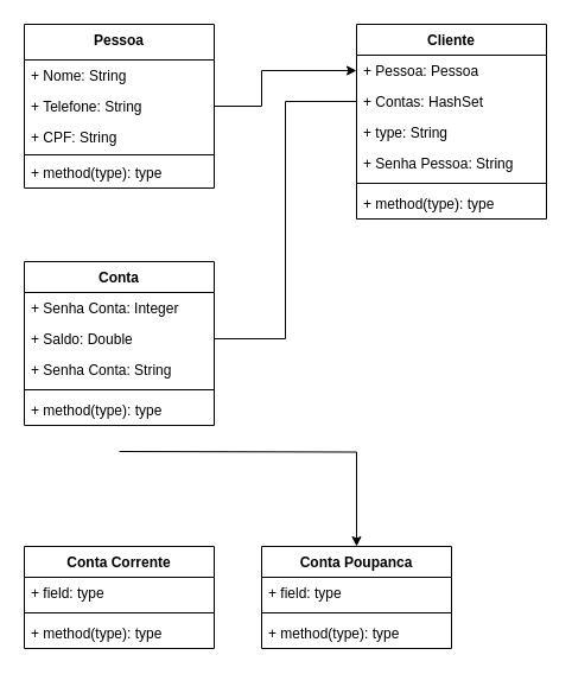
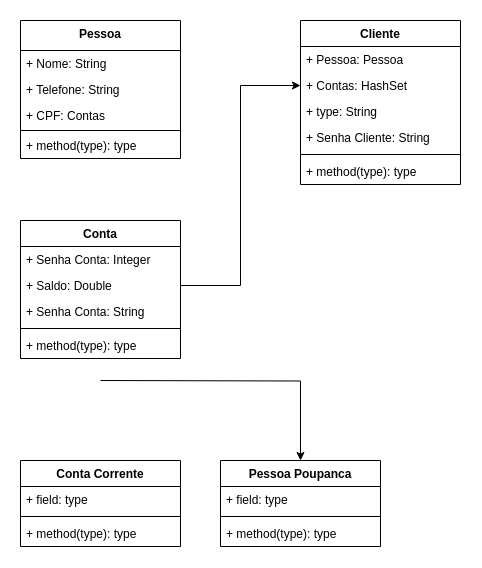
  <mxCell id="0" />
  <mxCell id="1" parent="0" />
  <mxCell id="2" value="Pessoa" style="swimlane;fontStyle=1;align=center;verticalAlign=top;childLayout=stackLayout;horizontal=1;startSize=30;horizontalStack=0;resizeParent=1;resizeParentMax=0;resizeLast=0;collapsible=1;marginBottom=0;" vertex="1" parent="1"><mxGeometry x="20" y="20" width="160" height="138" as="geometry" /></mxCell>
  <mxCell id="3" value="+ Nome: String" style="text;strokeColor=none;fillColor=none;align=left;verticalAlign=top;spacingLeft=4;spacingRight=4;overflow=hidden;rotatable=0;points=[[0,0.5],[1,0.5]];portConstraint=eastwest;" vertex="1" parent="2"><mxGeometry y="30" width="160" height="26" as="geometry" /></mxCell>
  <mxCell id="4" value="+ Telefone: String" style="text;strokeColor=none;fillColor=none;align=left;verticalAlign=top;spacingLeft=4;spacingRight=4;overflow=hidden;rotatable=0;points=[[0,0.5],[1,0.5]];portConstraint=eastwest;" vertex="1" parent="2"><mxGeometry y="56" width="160" height="26" as="geometry" /></mxCell>
- <mxCell id="5" value="+ CPF: String" style="text;strokeColor=none;fillColor=none;align=left;verticalAlign=top;spacingLeft=4;spacingRight=4;overflow=hidden;rotatable=0;points=[[0,0.5],[1,0.5]];portConstraint=eastwest;" vertex="1" parent="2"><mxGeometry y="82" width="160" height="26" as="geometry" /></mxCell>
+ <mxCell id="5" value="+ CPF: Contas" style="text;strokeColor=none;fillColor=none;align=left;verticalAlign=top;spacingLeft=4;spacingRight=4;overflow=hidden;rotatable=0;points=[[0,0.5],[1,0.5]];portConstraint=eastwest;" vertex="1" parent="2"><mxGeometry y="82" width="160" height="26" as="geometry" /></mxCell>
  <mxCell id="6" value="" style="line;strokeWidth=1;fillColor=none;align=left;verticalAlign=middle;spacingTop=-1;spacingLeft=3;spacingRight=3;rotatable=0;labelPosition=right;points=[];portConstraint=eastwest;" vertex="1" parent="2"><mxGeometry y="108" width="160" height="4" as="geometry" /></mxCell>
  <mxCell id="7" value="+ method(type): type" style="text;strokeColor=none;fillColor=none;align=left;verticalAlign=top;spacingLeft=4;spacingRight=4;overflow=hidden;rotatable=0;points=[[0,0.5],[1,0.5]];portConstraint=eastwest;" vertex="1" parent="2"><mxGeometry y="112" width="160" height="26" as="geometry" /></mxCell>
  <mxCell id="8" value="Cliente" style="swimlane;fontStyle=1;align=center;verticalAlign=top;childLayout=stackLayout;horizontal=1;startSize=26;horizontalStack=0;resizeParent=1;resizeParentMax=0;resizeLast=0;collapsible=1;marginBottom=0;" vertex="1" parent="1"><mxGeometry x="300" y="20" width="160" height="164" as="geometry" /></mxCell>
  <mxCell id="9" value="+ Pessoa: Pessoa" style="text;strokeColor=none;fillColor=none;align=left;verticalAlign=top;spacingLeft=4;spacingRight=4;overflow=hidden;rotatable=0;points=[[0,0.5],[1,0.5]];portConstraint=eastwest;" vertex="1" parent="8"><mxGeometry y="26" width="160" height="26" as="geometry" /></mxCell>
  <mxCell id="10" value="+ Contas: HashSet" style="text;strokeColor=none;fillColor=none;align=left;verticalAlign=top;spacingLeft=4;spacingRight=4;overflow=hidden;rotatable=0;points=[[0,0.5],[1,0.5]];portConstraint=eastwest;" vertex="1" parent="8"><mxGeometry y="52" width="160" height="26" as="geometry" /></mxCell>
  <mxCell id="11" value="+ type: String" style="text;strokeColor=none;fillColor=none;align=left;verticalAlign=top;spacingLeft=4;spacingRight=4;overflow=hidden;rotatable=0;points=[[0,0.5],[1,0.5]];portConstraint=eastwest;" vertex="1" parent="8"><mxGeometry y="78" width="160" height="26" as="geometry" /></mxCell>
- <mxCell id="12" value="+ Senha Pessoa: String" style="text;strokeColor=none;fillColor=none;align=left;verticalAlign=top;spacingLeft=4;spacingRight=4;overflow=hidden;rotatable=0;points=[[0,0.5],[1,0.5]];portConstraint=eastwest;" vertex="1" parent="8"><mxGeometry y="104" width="160" height="26" as="geometry" /></mxCell>
+ <mxCell id="12" value="+ Senha Cliente: String" style="text;strokeColor=none;fillColor=none;align=left;verticalAlign=top;spacingLeft=4;spacingRight=4;overflow=hidden;rotatable=0;points=[[0,0.5],[1,0.5]];portConstraint=eastwest;" vertex="1" parent="8"><mxGeometry y="104" width="160" height="26" as="geometry" /></mxCell>
  <mxCell id="13" value="" style="line;strokeWidth=1;fillColor=none;align=left;verticalAlign=middle;spacingTop=-1;spacingLeft=3;spacingRight=3;rotatable=0;labelPosition=right;points=[];portConstraint=eastwest;" vertex="1" parent="8"><mxGeometry y="130" width="160" height="8" as="geometry" /></mxCell>
  <mxCell id="14" value="+ method(type): type" style="text;strokeColor=none;fillColor=none;align=left;verticalAlign=top;spacingLeft=4;spacingRight=4;overflow=hidden;rotatable=0;points=[[0,0.5],[1,0.5]];portConstraint=eastwest;" vertex="1" parent="8"><mxGeometry y="138" width="160" height="26" as="geometry" /></mxCell>
  <mxCell id="15" value="Conta" style="swimlane;fontStyle=1;align=center;verticalAlign=top;childLayout=stackLayout;horizontal=1;startSize=26;horizontalStack=0;resizeParent=1;resizeParentMax=0;resizeLast=0;collapsible=1;marginBottom=0;" vertex="1" parent="1"><mxGeometry x="20" y="220" width="160" height="138" as="geometry" /></mxCell>
  <mxCell id="16" value="+ Senha Conta: Integer" style="text;strokeColor=none;fillColor=none;align=left;verticalAlign=top;spacingLeft=4;spacingRight=4;overflow=hidden;rotatable=0;points=[[0,0.5],[1,0.5]];portConstraint=eastwest;" vertex="1" parent="15"><mxGeometry y="26" width="160" height="26" as="geometry" /></mxCell>
  <mxCell id="17" value="+ Saldo: Double" style="text;strokeColor=none;fillColor=none;align=left;verticalAlign=top;spacingLeft=4;spacingRight=4;overflow=hidden;rotatable=0;points=[[0,0.5],[1,0.5]];portConstraint=eastwest;" vertex="1" parent="15"><mxGeometry y="52" width="160" height="26" as="geometry" /></mxCell>
  <mxCell id="18" value="+ Senha Conta: String" style="text;strokeColor=none;fillColor=none;align=left;verticalAlign=top;spacingLeft=4;spacingRight=4;overflow=hidden;rotatable=0;points=[[0,0.5],[1,0.5]];portConstraint=eastwest;" vertex="1" parent="15"><mxGeometry y="78" width="160" height="26" as="geometry" /></mxCell>
  <mxCell id="19" value="" style="line;strokeWidth=1;fillColor=none;align=left;verticalAlign=middle;spacingTop=-1;spacingLeft=3;spacingRight=3;rotatable=0;labelPosition=right;points=[];portConstraint=eastwest;" vertex="1" parent="15"><mxGeometry y="104" width="160" height="8" as="geometry" /></mxCell>
  <mxCell id="20" value="+ method(type): type" style="text;strokeColor=none;fillColor=none;align=left;verticalAlign=top;spacingLeft=4;spacingRight=4;overflow=hidden;rotatable=0;points=[[0,0.5],[1,0.5]];portConstraint=eastwest;" vertex="1" parent="15"><mxGeometry y="112" width="160" height="26" as="geometry" /></mxCell>
- <mxCell id="21" style="edgeStyle=orthogonalEdgeStyle;rounded=0;orthogonalLoop=1;jettySize=auto;html=1;exitX=1;exitY=0.5;exitDx=0;exitDy=0;entryX=0;entryY=0.5;entryDx=0;entryDy=0;" edge="1" parent="1" source="4" target="9"><mxGeometry relative="1" as="geometry"><Array as="points"><mxPoint x="220" y="89" /><mxPoint x="220" y="59" /></Array></mxGeometry></mxCell>
- <mxCell id="22" style="edgeStyle=orthogonalEdgeStyle;rounded=0;orthogonalLoop=1;jettySize=auto;html=1;exitX=1;exitY=0.5;exitDx=0;exitDy=0;entryX=0;entryY=0.5;entryDx=0;entryDy=0;endArrow=none;" edge="1" parent="1" source="17" target="10"><mxGeometry relative="1" as="geometry" /></mxCell>
+ <mxCell id="22" style="edgeStyle=orthogonalEdgeStyle;rounded=0;orthogonalLoop=1;jettySize=auto;html=1;exitX=1;exitY=0.5;exitDx=0;exitDy=0;entryX=0;entryY=0.5;entryDx=0;entryDy=0;" edge="1" parent="1" source="17" target="10"><mxGeometry relative="1" as="geometry" /></mxCell>
  <mxCell id="23" value="Conta Corrente" style="swimlane;fontStyle=1;align=center;verticalAlign=top;childLayout=stackLayout;horizontal=1;startSize=26;horizontalStack=0;resizeParent=1;resizeParentMax=0;resizeLast=0;collapsible=1;marginBottom=0;" vertex="1" parent="1"><mxGeometry x="20" y="460" width="160" height="86" as="geometry" /></mxCell>
  <mxCell id="24" value="+ field: type" style="text;strokeColor=none;fillColor=none;align=left;verticalAlign=top;spacingLeft=4;spacingRight=4;overflow=hidden;rotatable=0;points=[[0,0.5],[1,0.5]];portConstraint=eastwest;" vertex="1" parent="23"><mxGeometry y="26" width="160" height="26" as="geometry" /></mxCell>
  <mxCell id="25" value="" style="line;strokeWidth=1;fillColor=none;align=left;verticalAlign=middle;spacingTop=-1;spacingLeft=3;spacingRight=3;rotatable=0;labelPosition=right;points=[];portConstraint=eastwest;" vertex="1" parent="23"><mxGeometry y="52" width="160" height="8" as="geometry" /></mxCell>
  <mxCell id="26" value="+ method(type): type" style="text;strokeColor=none;fillColor=none;align=left;verticalAlign=top;spacingLeft=4;spacingRight=4;overflow=hidden;rotatable=0;points=[[0,0.5],[1,0.5]];portConstraint=eastwest;" vertex="1" parent="23"><mxGeometry y="60" width="160" height="26" as="geometry" /></mxCell>
- <mxCell id="27" value="Conta Poupanca" style="swimlane;fontStyle=1;align=center;verticalAlign=top;childLayout=stackLayout;horizontal=1;startSize=26;horizontalStack=0;resizeParent=1;resizeParentMax=0;resizeLast=0;collapsible=1;marginBottom=0;" vertex="1" parent="1"><mxGeometry x="220" y="460" width="160" height="86" as="geometry" /></mxCell>
+ <mxCell id="27" value="Pessoa Poupanca" style="swimlane;fontStyle=1;align=center;verticalAlign=top;childLayout=stackLayout;horizontal=1;startSize=26;horizontalStack=0;resizeParent=1;resizeParentMax=0;resizeLast=0;collapsible=1;marginBottom=0;" vertex="1" parent="1"><mxGeometry x="220" y="460" width="160" height="86" as="geometry" /></mxCell>
  <mxCell id="28" value="+ field: type" style="text;strokeColor=none;fillColor=none;align=left;verticalAlign=top;spacingLeft=4;spacingRight=4;overflow=hidden;rotatable=0;points=[[0,0.5],[1,0.5]];portConstraint=eastwest;" vertex="1" parent="27"><mxGeometry y="26" width="160" height="26" as="geometry" /></mxCell>
  <mxCell id="29" value="" style="line;strokeWidth=1;fillColor=none;align=left;verticalAlign=middle;spacingTop=-1;spacingLeft=3;spacingRight=3;rotatable=0;labelPosition=right;points=[];portConstraint=eastwest;" vertex="1" parent="27"><mxGeometry y="52" width="160" height="8" as="geometry" /></mxCell>
  <mxCell id="30" value="+ method(type): type" style="text;strokeColor=none;fillColor=none;align=left;verticalAlign=top;spacingLeft=4;spacingRight=4;overflow=hidden;rotatable=0;points=[[0,0.5],[1,0.5]];portConstraint=eastwest;" vertex="1" parent="27"><mxGeometry y="60" width="160" height="26" as="geometry" /></mxCell>
  <mxCell id="31" style="edgeStyle=orthogonalEdgeStyle;rounded=0;orthogonalLoop=1;jettySize=auto;html=1;entryX=0.5;entryY=0;entryDx=0;entryDy=0;" edge="1" parent="1" target="27"><mxGeometry relative="1" as="geometry"><mxPoint x="100" y="380" as="sourcePoint" /><mxPoint x="110" y="470" as="targetPoint" /></mxGeometry></mxCell>
